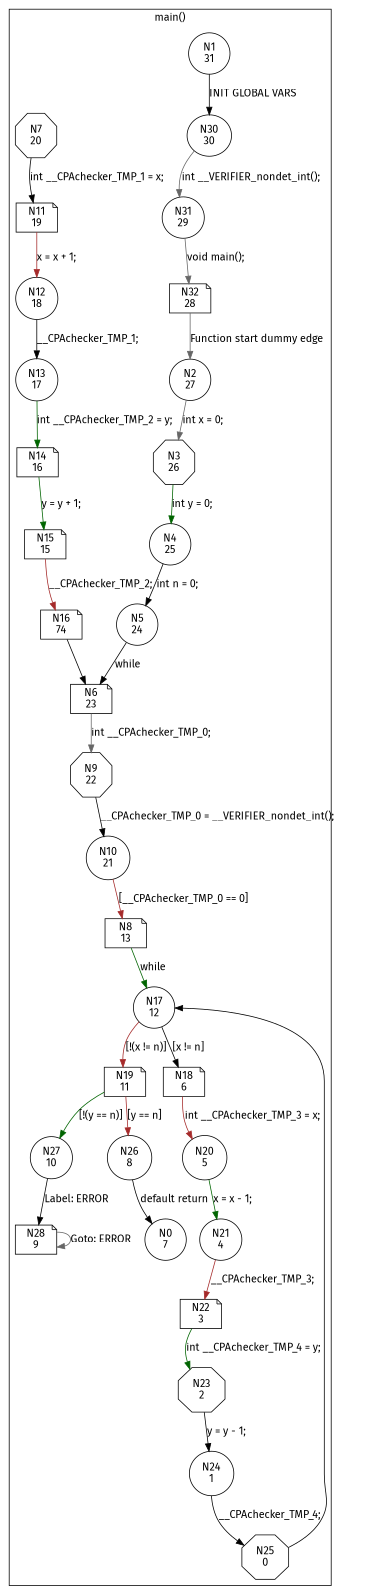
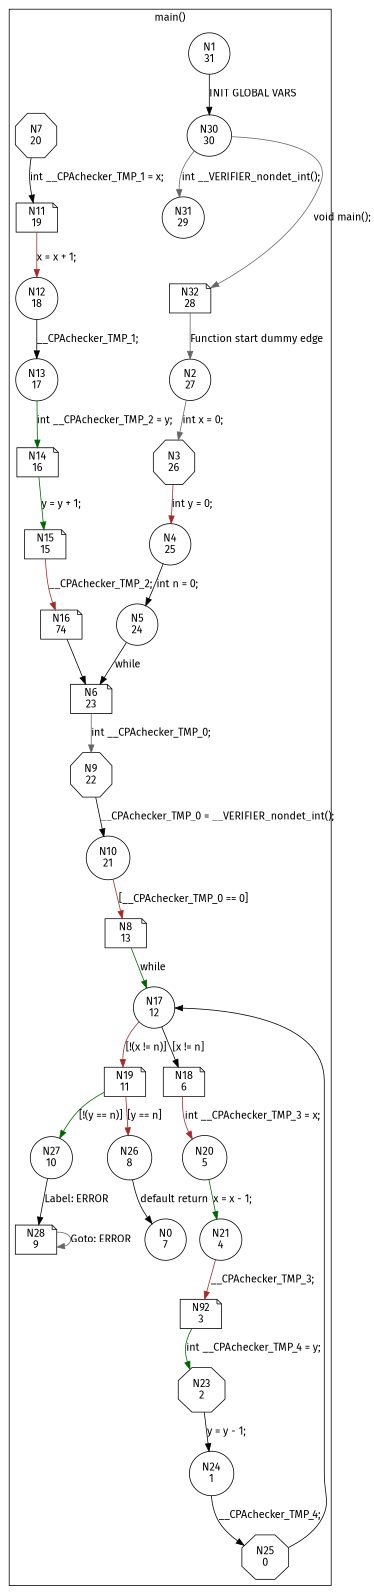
  digraph {
    fontname="Fira Sans"
    node [fontname="Fira Sans" shape=note]
    edge [color=black fontname="Fira Sans"]
    n1 [label="N1\n31" shape=circle]
    n2 [label="N30\n30" shape=ellipse]
    n3 [label="N31\n29" shape=ellipse]
    n4 [label="N32\n28"]
    n5 [label="N2\n27" shape=ellipse]
    n6 [label="N3\n26" shape=octagon]
    n7 [label="N4\n25" shape=ellipse]
    n8 [label="N5\n24" shape=ellipse]
    n9 [label="N6\n23"]
    n10 [label="N9\n22" shape=octagon]
    n11 [label="N10\n21" shape=circle]
    n12 [label="N7\n20" shape=octagon]
    n13 [label="N8\n13"]
    n14 [label="N11\n19"]
    n15 [label="N12\n18" shape=circle]
    n16 [label="N13\n17" shape=circle]
    n17 [label="N14\n16"]
    n18 [label="N15\n15"]
    n19 [label="N16\n74"]
    n20 [label="N17\n12" shape=circle]
    n21 [label="N19\n11"]
    n22 [label="N18\n6"]
    n23 [label="N27\n10" shape=circle]
    n24 [label="N26\n8" shape=circle]
    n25 [label="N28\n9"]
    n26 [label="N0\n7" shape=circle]
    n27 [label="N20\n5" shape=circle]
    n28 [label="N21\n4" shape=ellipse]
-   n29 [label="N22\n3"]
+   n29 [label="N92\n3"]
    n30 [label="N23\n2" shape=octagon]
    n31 [label="N24\n1" shape=circle]
    n32 [label="N25\n0" shape=octagon]
    subgraph cluster_1 {
      label="main()"
      n1
      n2
      n3
      n4
      n5
      n6
      n7
      n8
      n9
      n10
      n11
      n12
      n13
      n14
      n15
      n16
      n17
      n18
      n19
      n20
      n21
      n22
      n23
      n24
      n25
      n26
      n27
      n28
      n29
      n30
      n31
      n32
    }
    n1 -> n2 [label="INIT GLOBAL VARS"]
    n2 -> n3 [color=gray40 label="int __VERIFIER_nondet_int();"]
-   n3 -> n4 [color=gray40 label="void main();"]
+   n2 -> n4 [color=gray40 label="void main();"]
    n4 -> n5 [color=gray40 label="Function start dummy edge"]
    n5 -> n6 [color=gray40 label="int x = 0;"]
-   n6 -> n7 [color=darkgreen label="int y = 0;"]
+   n6 -> n7 [color=brown label="int y = 0;"]
    n7 -> n8 [label="int n = 0;"]
    n8 -> n9 [label=while]
    n9 -> n10 [color=gray40 label="int __CPAchecker_TMP_0;"]
    n10 -> n11 [label="__CPAchecker_TMP_0 = __VERIFIER_nondet_int();"]
    n11 -> n13 [color=brown label="[__CPAchecker_TMP_0 == 0]"]
    n12 -> n14 [label="int __CPAchecker_TMP_1 = x;"]
    n13 -> n20 [color=darkgreen label=while]
    n14 -> n15 [color=brown label="x = x + 1;"]
    n15 -> n16 [label="__CPAchecker_TMP_1;"]
    n16 -> n17 [color=darkgreen label="int __CPAchecker_TMP_2 = y;"]
    n17 -> n18 [color=darkgreen label="y = y + 1;"]
    n18 -> n19 [color=brown label="__CPAchecker_TMP_2;"]
    n19 -> n9
    n20 -> n21 [color=brown label="[!(x != n)]"]
    n20 -> n22 [label="[x != n]"]
    n21 -> n23 [color=darkgreen label="[!(y == n)]"]
    n21 -> n24 [color=brown label="[y == n]"]
    n22 -> n27 [color=brown label="int __CPAchecker_TMP_3 = x;"]
    n23 -> n25 [label="Label: ERROR"]
    n24 -> n26 [label="default return"]
    n25 -> n25 [color=gray40 label="Goto: ERROR"]
    n27 -> n28 [color=darkgreen label="x = x - 1;"]
    n28 -> n29 [color=brown label="__CPAchecker_TMP_3;"]
    n29 -> n30 [color=darkgreen label="int __CPAchecker_TMP_4 = y;"]
    n30 -> n31 [label="y = y - 1;"]
    n31 -> n32 [label="__CPAchecker_TMP_4;"]
    n32 -> n20
  }
